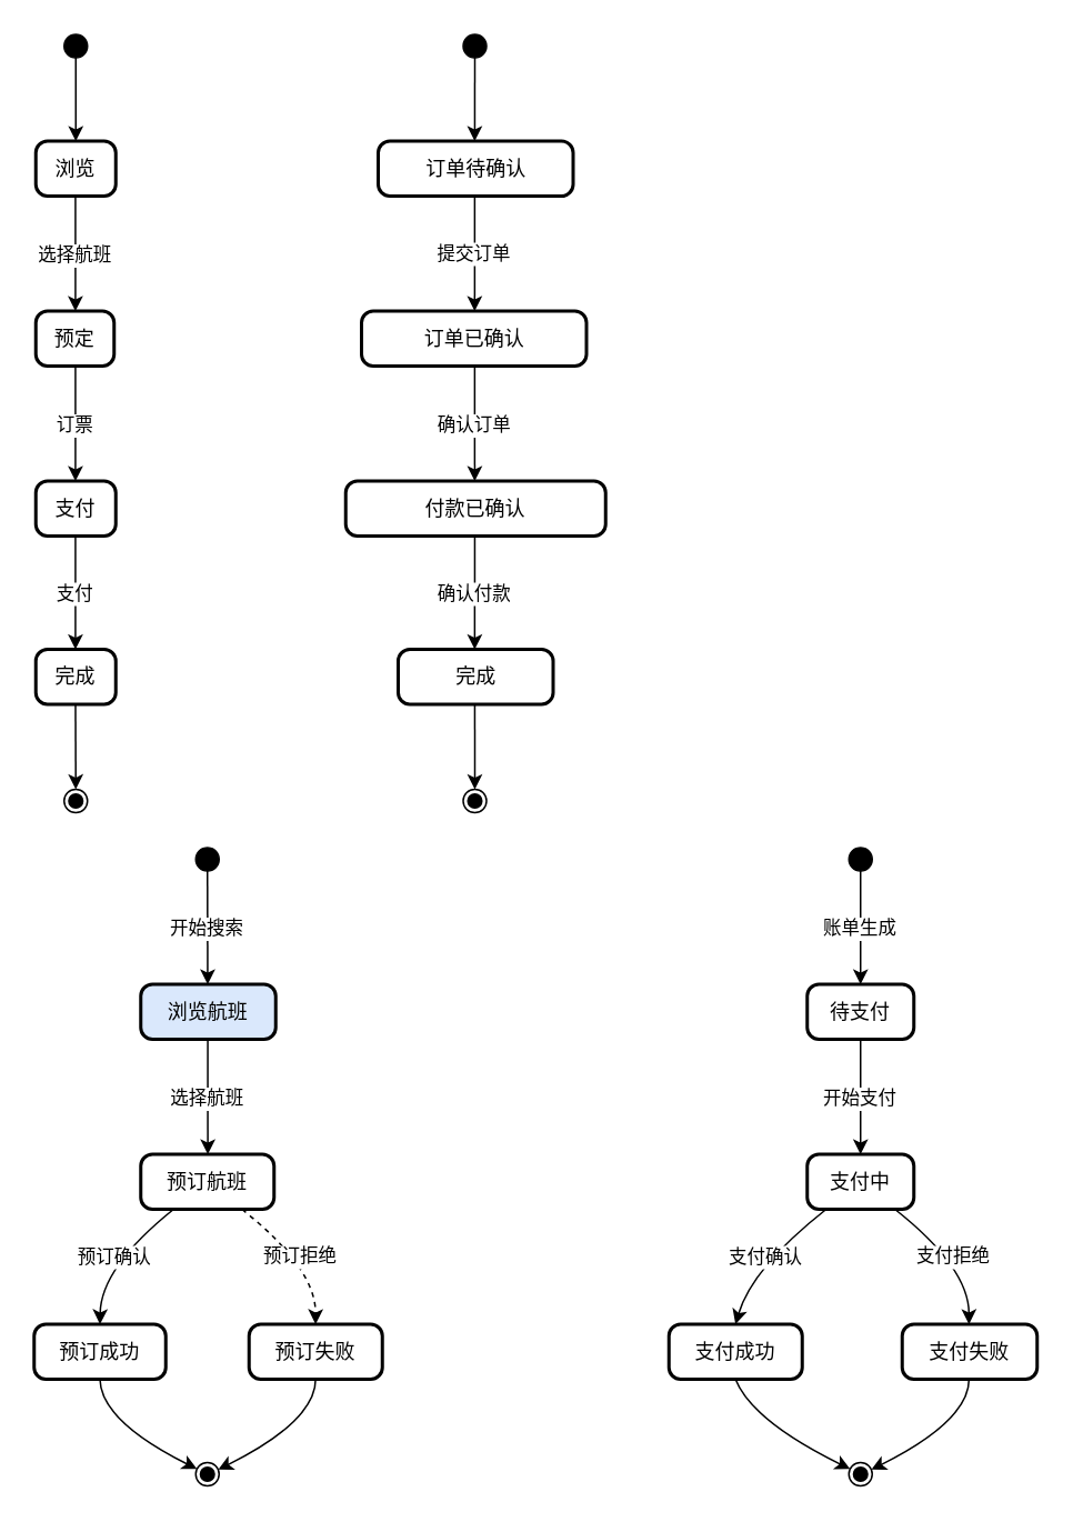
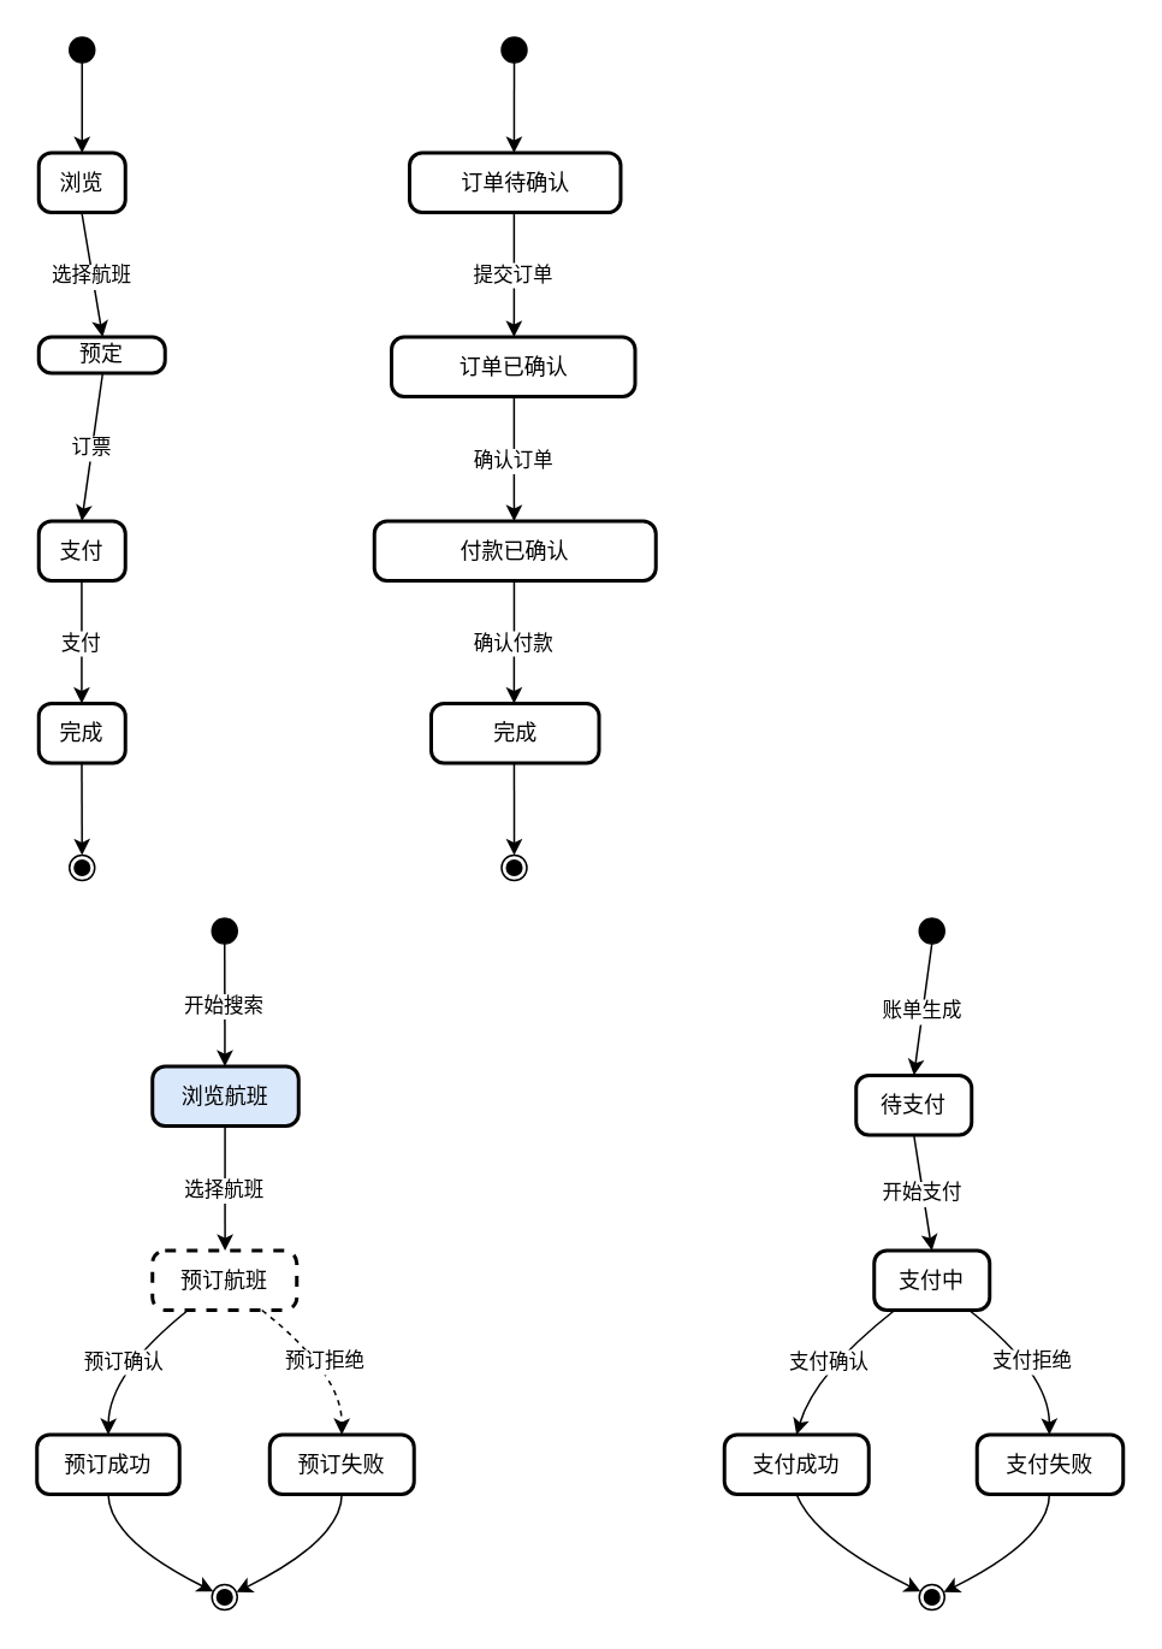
  <mxCell id="0" />
  <mxCell id="1" parent="0" />
  <mxCell id="2" value="订单待确认" style="rounded=1;absoluteArcSize=1;arcSize=14;whiteSpace=wrap;strokeWidth=2;" vertex="1" parent="1"><mxGeometry x="226.5" y="84" width="117" height="33" as="geometry" /></mxCell>
  <mxCell id="3" value="订单已确认" style="rounded=1;absoluteArcSize=1;arcSize=14;whiteSpace=wrap;strokeWidth=2;" vertex="1" parent="1"><mxGeometry x="216.5" y="186" width="135" height="33" as="geometry" /></mxCell>
  <mxCell id="4" value="付款已确认" style="rounded=1;absoluteArcSize=1;arcSize=14;whiteSpace=wrap;strokeWidth=2;" vertex="1" parent="1"><mxGeometry x="207" y="288" width="156" height="33" as="geometry" /></mxCell>
  <mxCell id="5" value="完成" style="rounded=1;absoluteArcSize=1;arcSize=14;whiteSpace=wrap;strokeWidth=2;" vertex="1" parent="1"><mxGeometry x="238.5" y="389" width="93" height="33" as="geometry" /></mxCell>
  <mxCell id="6" value="" style="ellipse;fillColor=strokeColor;" vertex="1" parent="1"><mxGeometry x="277.5" y="20" width="14" height="14" as="geometry" /></mxCell>
  <mxCell id="7" value="" style="ellipse;shape=endState;fillColor=strokeColor;" vertex="1" parent="1"><mxGeometry x="277.5" y="473" width="14" height="14" as="geometry" /></mxCell>
  <mxCell id="8" value="" style="curved=1;startArrow=none;;exitX=0.496;exitY=1;entryX=0.495;entryY=0;rounded=0;" edge="1" parent="1" source="6" target="2"><mxGeometry relative="1" as="geometry"><Array as="points"><mxPoint x="284.5" y="60" /></Array></mxGeometry></mxCell>
  <mxCell id="9" value="提交订单" style="curved=1;startArrow=none;;exitX=0.495;exitY=1.012;entryX=0.503;entryY=-0.006;rounded=0;" edge="1" parent="1" source="2" target="3"><mxGeometry x="-0.001" relative="1" as="geometry"><Array as="points" /><mxPoint as="offset" /></mxGeometry></mxCell>
  <mxCell id="10" value="确认订单" style="curved=1;startArrow=none;;exitX=0.503;exitY=1.006;entryX=0.5;entryY=-0.012;rounded=0;" edge="1" parent="1" source="3"><mxGeometry relative="1" as="geometry"><Array as="points" /><mxPoint x="284.451" y="288" as="targetPoint" /></mxGeometry></mxCell>
  <mxCell id="11" value="确认付款" style="curved=1;startArrow=none;;exitX=0.5;exitY=1.0;entryX=0.494;entryY=0.012;rounded=0;" edge="1" parent="1" target="5"><mxGeometry relative="1" as="geometry"><Array as="points" /><mxPoint x="284.45" y="321" as="sourcePoint" /></mxGeometry></mxCell>
  <mxCell id="12" value="" style="curved=1;startArrow=none;;exitX=0.494;exitY=1.024;entryX=0.496;entryY=-0.014;rounded=0;" edge="1" parent="1" source="5" target="7"><mxGeometry relative="1" as="geometry"><Array as="points" /></mxGeometry></mxCell>
  <mxCell id="13" value="浏览" style="rounded=1;absoluteArcSize=1;arcSize=14;whiteSpace=wrap;strokeWidth=2;" vertex="1" parent="1"><mxGeometry x="21" y="84" width="48" height="33" as="geometry" /></mxCell>
- <mxCell id="14" value="预定" style="rounded=1;absoluteArcSize=1;arcSize=14;whiteSpace=wrap;strokeWidth=2;" vertex="1" parent="1"><mxGeometry x="21" y="186" width="47" height="33" as="geometry" /></mxCell>
+ <mxCell id="14" value="预定" style="rounded=1;absoluteArcSize=1;arcSize=14;whiteSpace=wrap;strokeWidth=2;" vertex="1" parent="1"><mxGeometry x="21" y="186" width="70" height="20" as="geometry" /></mxCell>
  <mxCell id="15" value="支付" style="rounded=1;absoluteArcSize=1;arcSize=14;whiteSpace=wrap;strokeWidth=2;" vertex="1" parent="1"><mxGeometry x="21" y="288" width="48" height="33" as="geometry" /></mxCell>
  <mxCell id="16" value="完成" style="rounded=1;absoluteArcSize=1;arcSize=14;whiteSpace=wrap;strokeWidth=2;" vertex="1" parent="1"><mxGeometry x="21" y="389" width="48" height="33" as="geometry" /></mxCell>
  <mxCell id="17" value="" style="ellipse;fillColor=strokeColor;" vertex="1" parent="1"><mxGeometry x="38" y="20" width="14" height="14" as="geometry" /></mxCell>
  <mxCell id="18" value="" style="ellipse;shape=endState;fillColor=strokeColor;" vertex="1" parent="1"><mxGeometry x="38" y="473" width="14" height="14" as="geometry" /></mxCell>
  <mxCell id="19" value="" style="curved=1;startArrow=none;;exitX=0.486;exitY=1;entryX=0.5;entryY=0;rounded=0;entryDx=0;entryDy=0;" edge="1" parent="1" source="17" target="13"><mxGeometry relative="1" as="geometry"><Array as="points" /></mxGeometry></mxCell>
  <mxCell id="20" value="选择航班" style="curved=1;startArrow=none;;exitX=0.496;exitY=1.012;entryX=0.506;entryY=-0.006;rounded=0;" edge="1" parent="1" source="13" target="14"><mxGeometry relative="1" as="geometry"><Array as="points" /></mxGeometry></mxCell>
  <mxCell id="21" value="订票" style="curved=1;startArrow=none;;exitX=0.506;exitY=1.006;entryX=0.496;entryY=-0.012;rounded=0;" edge="1" parent="1" source="14" target="15"><mxGeometry relative="1" as="geometry"><Array as="points" /></mxGeometry></mxCell>
  <mxCell id="22" value="支付" style="curved=1;startArrow=none;;exitX=0.496;exitY=1.0;entryX=0.496;entryY=0.012;rounded=0;" edge="1" parent="1" source="15" target="16"><mxGeometry relative="1" as="geometry"><Array as="points" /></mxGeometry></mxCell>
  <mxCell id="23" value="" style="curved=1;startArrow=none;;exitX=0.496;exitY=1.024;entryX=0.486;entryY=-0.014;rounded=0;" edge="1" parent="1" source="16" target="18"><mxGeometry relative="1" as="geometry"><Array as="points" /></mxGeometry></mxCell>
  <mxCell id="24" value="" style="ellipse;fillColor=strokeColor;" vertex="1" parent="1"><mxGeometry x="117" y="508" width="14" height="14" as="geometry" /></mxCell>
  <mxCell id="25" value="浏览航班" style="rounded=1;absoluteArcSize=1;arcSize=14;whiteSpace=wrap;strokeWidth=2;fillColor=#dae8fc;" vertex="1" parent="1"><mxGeometry x="84" y="590" width="81" height="33" as="geometry" /></mxCell>
- <mxCell id="26" value="预订航班" style="rounded=1;absoluteArcSize=1;arcSize=14;whiteSpace=wrap;strokeWidth=2;" vertex="1" parent="1"><mxGeometry x="84" y="692" width="80" height="33" as="geometry" /></mxCell>
+ <mxCell id="26" value="预订航班" style="rounded=1;absoluteArcSize=1;arcSize=14;whiteSpace=wrap;strokeWidth=2;dashed=1;" vertex="1" parent="1"><mxGeometry x="84" y="692" width="80" height="33" as="geometry" /></mxCell>
  <mxCell id="27" value="预订成功" style="rounded=1;absoluteArcSize=1;arcSize=14;whiteSpace=wrap;strokeWidth=2;" vertex="1" parent="1"><mxGeometry x="20" y="794" width="79" height="33" as="geometry" /></mxCell>
  <mxCell id="28" value="预订失败" style="rounded=1;absoluteArcSize=1;arcSize=14;whiteSpace=wrap;strokeWidth=2;" vertex="1" parent="1"><mxGeometry x="149" y="794" width="80" height="33" as="geometry" /></mxCell>
  <mxCell id="29" value="" style="ellipse;shape=endState;fillColor=strokeColor;" vertex="1" parent="1"><mxGeometry x="117" y="877" width="14" height="14" as="geometry" /></mxCell>
  <mxCell id="30" value="开始搜索" style="curved=1;startArrow=none;;exitX=0.514;exitY=1;entryX=0.496;entryY=0.012;rounded=0;" edge="1" parent="1" source="24" target="25"><mxGeometry relative="1" as="geometry"><Array as="points" /></mxGeometry></mxCell>
  <mxCell id="31" value="选择航班" style="curved=1;startArrow=none;;exitX=0.496;exitY=1.024;entryX=0.503;entryY=0.006;rounded=0;" edge="1" parent="1" source="25" target="26"><mxGeometry relative="1" as="geometry"><Array as="points" /></mxGeometry></mxCell>
  <mxCell id="32" value="预订确认" style="curved=1;startArrow=none;;exitX=0.237;exitY=1.018;entryX=0.5;entryY=5.78e-8;rounded=0;" edge="1" parent="1" source="26" target="27"><mxGeometry relative="1" as="geometry"><Array as="points"><mxPoint x="60" y="760" /></Array></mxGeometry></mxCell>
  <mxCell id="33" value="预订拒绝" style="curved=1;startArrow=none;exitX=0.768;exitY=1.018;entryX=0.499;entryY=5.78e-8;rounded=0;dashed=1;" edge="1" parent="1" source="26" target="28"><mxGeometry relative="1" as="geometry"><Array as="points"><mxPoint x="189" y="760" /></Array></mxGeometry></mxCell>
  <mxCell id="34" value="" style="curved=1;startArrow=none;;exitX=0.5;exitY=1.012;entryX=0.014;entryY=0.281;rounded=0;" edge="1" parent="1" source="27" target="29"><mxGeometry relative="1" as="geometry"><Array as="points"><mxPoint x="60" y="852" /></Array></mxGeometry></mxCell>
  <mxCell id="35" value="" style="curved=1;startArrow=none;;exitX=0.499;exitY=1.012;entryX=1.014;entryY=0.281;rounded=0;" edge="1" parent="1" source="28" target="29"><mxGeometry relative="1" as="geometry"><Array as="points"><mxPoint x="189" y="852" /></Array></mxGeometry></mxCell>
  <mxCell id="36" value="" style="ellipse;fillColor=strokeColor;" vertex="1" parent="1"><mxGeometry x="509" y="508" width="14" height="14" as="geometry" /></mxCell>
- <mxCell id="37" value="待支付" style="rounded=1;absoluteArcSize=1;arcSize=14;whiteSpace=wrap;strokeWidth=2;" vertex="1" parent="1"><mxGeometry x="484" y="590" width="64" height="33" as="geometry" /></mxCell>
+ <mxCell id="37" value="待支付" style="rounded=1;absoluteArcSize=1;arcSize=14;whiteSpace=wrap;strokeWidth=2;" vertex="1" parent="1"><mxGeometry x="474" y="595" width="64" height="33" as="geometry" /></mxCell>
  <mxCell id="38" value="支付中" style="rounded=1;absoluteArcSize=1;arcSize=14;whiteSpace=wrap;strokeWidth=2;" vertex="1" parent="1"><mxGeometry x="484" y="692" width="64" height="33" as="geometry" /></mxCell>
  <mxCell id="39" value="支付成功" style="rounded=1;absoluteArcSize=1;arcSize=14;whiteSpace=wrap;strokeWidth=2;" vertex="1" parent="1"><mxGeometry x="401" y="794" width="80" height="33" as="geometry" /></mxCell>
  <mxCell id="40" value="支付失败" style="rounded=1;absoluteArcSize=1;arcSize=14;whiteSpace=wrap;strokeWidth=2;" vertex="1" parent="1"><mxGeometry x="541" y="794" width="81" height="33" as="geometry" /></mxCell>
  <mxCell id="41" value="" style="ellipse;shape=endState;fillColor=strokeColor;" vertex="1" parent="1"><mxGeometry x="509" y="877" width="14" height="14" as="geometry" /></mxCell>
  <mxCell id="42" value="账单生成" style="curved=1;startArrow=none;;exitX=0.5;exitY=1;entryX=0.5;entryY=0.012;rounded=0;" edge="1" parent="1" source="36" target="37"><mxGeometry relative="1" as="geometry"><Array as="points" /></mxGeometry></mxCell>
  <mxCell id="43" value="开始支付" style="curved=1;startArrow=none;;exitX=0.5;exitY=1.024;entryX=0.5;entryY=0.006;rounded=0;" edge="1" parent="1" source="37" target="38"><mxGeometry relative="1" as="geometry"><Array as="points" /></mxGeometry></mxCell>
  <mxCell id="44" value="支付确认" style="curved=1;startArrow=none;;exitX=0.166;exitY=1.018;entryX=0.499;entryY=5.78e-8;rounded=0;" edge="1" parent="1" source="38" target="39"><mxGeometry relative="1" as="geometry"><Array as="points"><mxPoint x="451" y="760" /></Array></mxGeometry></mxCell>
  <mxCell id="45" value="支付拒绝" style="curved=1;startArrow=none;;exitX=0.834;exitY=1.018;entryX=0.495;entryY=5.78e-8;rounded=0;" edge="1" parent="1" source="38" target="40"><mxGeometry relative="1" as="geometry"><Array as="points"><mxPoint x="581" y="760" /></Array></mxGeometry></mxCell>
  <mxCell id="46" value="" style="curved=1;startArrow=none;;exitX=0.499;exitY=1.012;entryX=1.362e-7;entryY=0.283;rounded=0;" edge="1" parent="1" source="39" target="41"><mxGeometry relative="1" as="geometry"><Array as="points"><mxPoint x="451" y="852" /></Array></mxGeometry></mxCell>
  <mxCell id="47" value="" style="curved=1;startArrow=none;;exitX=0.495;exitY=1.012;entryX=1.0;entryY=0.283;rounded=0;" edge="1" parent="1" source="40" target="41"><mxGeometry relative="1" as="geometry"><Array as="points"><mxPoint x="581" y="852" /></Array></mxGeometry></mxCell>
